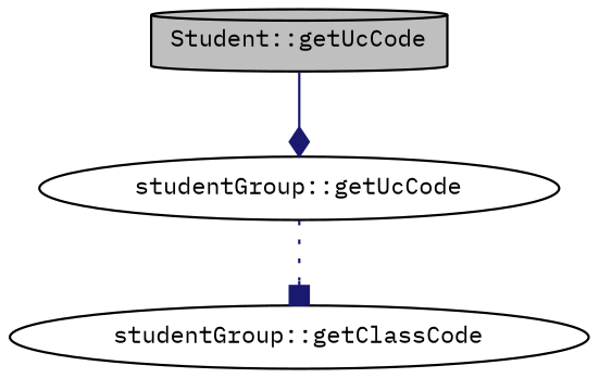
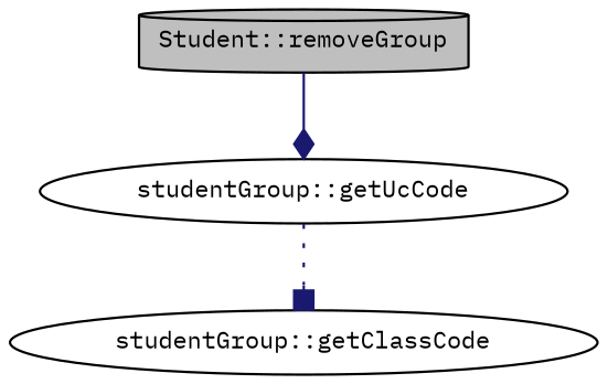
  digraph {
    fontname="IBM Plex Mono"
    rankdir=TB
    node [color=black fillcolor=white fontname="IBM Plex Mono" fontsize=10 shape=ellipse style=filled]
    edge [color=midnightblue fontname="IBM Plex Mono" fontsize=10 labelfontname=Helvetica labelfontsize=10]
-   n1 [fillcolor=grey75 fontcolor=black height=0.2 label="Student::getUcCode" shape=cylinder width=0.4]
+   n1 [fillcolor=grey75 fontcolor=black height=0.2 label="Student::removeGroup" shape=cylinder width=0.4]
    n2 [height=0.2 label="studentGroup::getUcCode" width=0.4]
    n3 [height=0.2 label="studentGroup::getClassCode" width=0.4]
    n1 -> n2 [arrowhead=diamond style=solid]
    n2 -> n3 [arrowhead=box style=dotted]
  }
